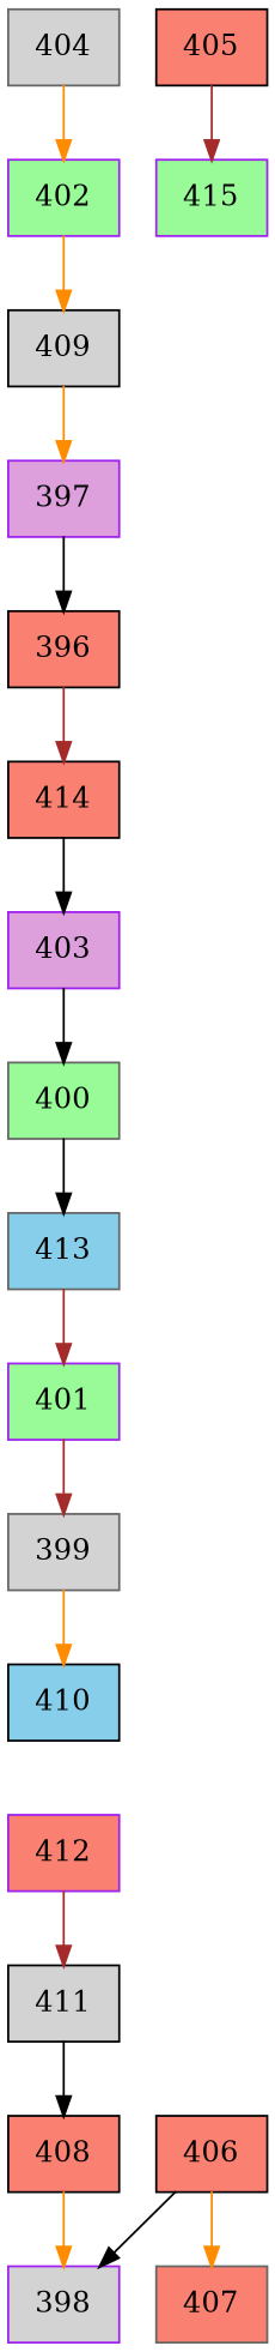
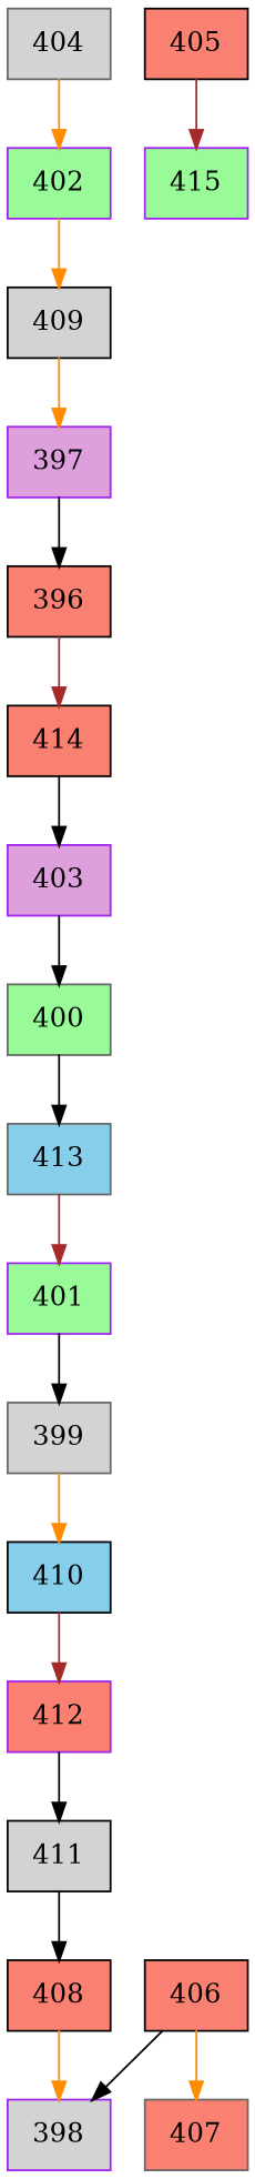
  digraph {
    node [color=black fillcolor=salmon shape=record style=filled]
    edge [color=black]
    n1 [color=gray40 fillcolor=lightgrey label="{404}"]
    n2 [color=purple fillcolor=palegreen label="{402}"]
    n3 [fillcolor=lightgrey label="{409}"]
    n4 [color=purple fillcolor=plum label="{397}"]
    n5 [label="{396}"]
    n6 [label="{414}"]
    n7 [color=purple fillcolor=plum label="{403}"]
    n8 [color=gray40 fillcolor=palegreen label="{400}"]
    n9 [color=gray40 fillcolor=skyblue label="{413}"]
    n10 [color=purple fillcolor=palegreen label="{401}"]
    n11 [color=gray40 fillcolor=lightgrey label="{399}"]
    n12 [fillcolor=skyblue label="{410}"]
    n13 [color=purple label="{412}"]
    n14 [fillcolor=lightgrey label="{411}"]
    n15 [label="{408}"]
    n16 [color=purple fillcolor=lightgrey label="{398}"]
    n17 [label="{406}"]
    n18 [color=gray40 label="{407}"]
    n19 [label="{405}"]
    n20 [color=purple fillcolor=palegreen label="{415}"]
    n1 -> n2 [color=darkorange]
    n2 -> n3 [color=darkorange]
    n3 -> n4 [color=darkorange]
    n4 -> n5
    n5 -> n6 [color=brown]
    n6 -> n7
    n7 -> n8
    n8 -> n9
    n9 -> n10 [color=brown]
-   n10 -> n11 [color=brown]
+   n10 -> n11
    n11 -> n12 [color=darkorange]
-   n13 -> n14 [color=brown]
+   n12 -> n13 [color=brown]
+   n13 -> n14
    n14 -> n15
    n15 -> n16 [color=darkorange]
    n17 -> n16
    n17 -> n18 [color=darkorange]
    n19 -> n20 [color=brown]
  }
